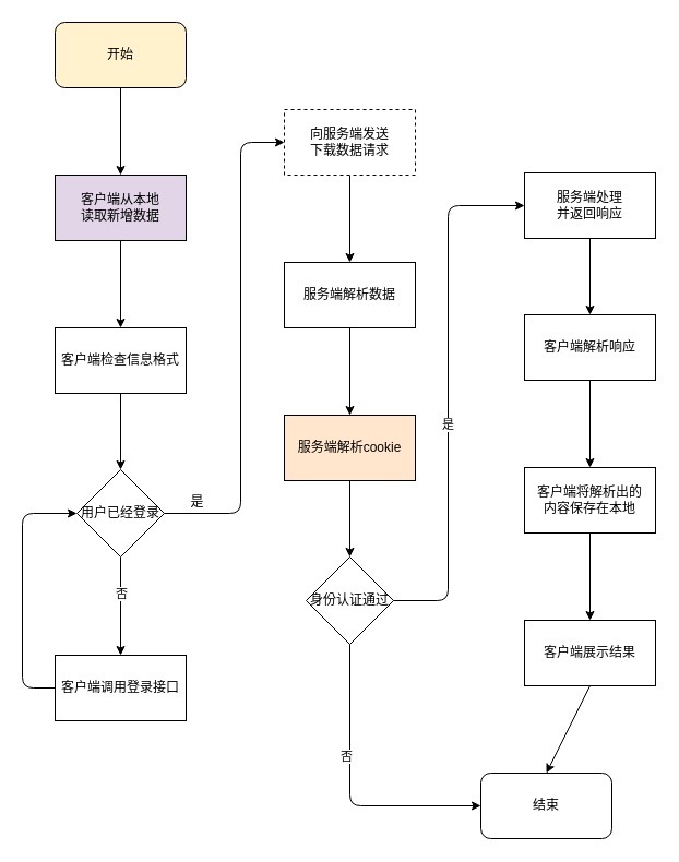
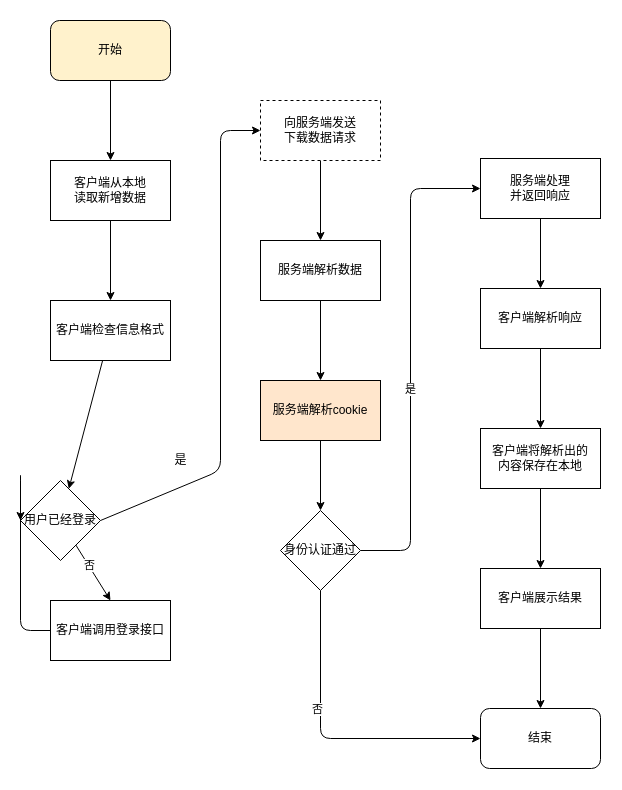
  <mxCell id="0" />
  <mxCell id="1" parent="0" />
  <mxCell id="2" style="edgeStyle=none;html=1;exitX=0.5;exitY=1;exitDx=0;exitDy=0;entryX=0.5;entryY=0;entryDx=0;entryDy=0;" parent="1" source="3" target="5" edge="1"><mxGeometry relative="1" as="geometry" /></mxCell>
  <mxCell id="3" value="开始" style="rounded=1;whiteSpace=wrap;html=1;fillColor=#fff2cc;" parent="1" vertex="1"><mxGeometry x="50" y="20" width="120" height="60" as="geometry" /></mxCell>
  <mxCell id="4" value="" style="edgeStyle=none;html=1;" parent="1" source="5" target="7" edge="1"><mxGeometry relative="1" as="geometry" /></mxCell>
- <mxCell id="5" value="客户端从本地&lt;br&gt;读取新增数据" style="rounded=0;whiteSpace=wrap;html=1;fillColor=#e1d5e7;" parent="1" vertex="1"><mxGeometry x="50" y="160" width="120" height="60" as="geometry" /></mxCell>
+ <mxCell id="5" value="客户端从本地&lt;br&gt;读取新增数据" style="rounded=0;whiteSpace=wrap;html=1;" parent="1" vertex="1"><mxGeometry x="50" y="160" width="120" height="60" as="geometry" /></mxCell>
  <mxCell id="6" value="" style="edgeStyle=none;html=1;" parent="1" source="7" target="29" edge="1"><mxGeometry relative="1" as="geometry" /></mxCell>
  <mxCell id="7" value="客户端检查信息格式" style="whiteSpace=wrap;html=1;rounded=0;" parent="1" vertex="1"><mxGeometry x="50" y="300" width="120" height="60" as="geometry" /></mxCell>
  <mxCell id="8" value="" style="edgeStyle=none;html=1;" parent="1" source="9" target="11" edge="1"><mxGeometry relative="1" as="geometry" /></mxCell>
  <mxCell id="9" value="向服务端发送&lt;br&gt;下载数据请求" style="whiteSpace=wrap;html=1;rounded=0;dashed=1;" parent="1" vertex="1"><mxGeometry x="260" y="100" width="120" height="60" as="geometry" /></mxCell>
  <mxCell id="10" value="" style="edgeStyle=none;html=1;" parent="1" source="11" target="13" edge="1"><mxGeometry relative="1" as="geometry" /></mxCell>
  <mxCell id="11" value="服务端解析数据" style="whiteSpace=wrap;html=1;rounded=0;" parent="1" vertex="1"><mxGeometry x="260" y="240" width="120" height="60" as="geometry" /></mxCell>
  <mxCell id="12" value="" style="edgeStyle=none;html=1;" parent="1" source="13" target="18" edge="1"><mxGeometry relative="1" as="geometry" /></mxCell>
  <mxCell id="13" value="服务端解析cookie" style="whiteSpace=wrap;html=1;rounded=0;fillColor=#ffe6cc;" parent="1" vertex="1"><mxGeometry x="260" y="380" width="120" height="60" as="geometry" /></mxCell>
  <mxCell id="14" value="" style="edgeStyle=none;html=1;entryX=0;entryY=0.5;entryDx=0;entryDy=0;" parent="1" source="18" target="33" edge="1"><mxGeometry relative="1" as="geometry"><Array as="points"><mxPoint x="410" y="550" /><mxPoint x="410" y="188" /></Array></mxGeometry></mxCell>
  <mxCell id="15" value="是" style="edgeLabel;html=1;align=center;verticalAlign=middle;resizable=0;points=[];" parent="14" vertex="1" connectable="0"><mxGeometry x="-0.119" y="1" relative="1" as="geometry"><mxPoint as="offset" /></mxGeometry></mxCell>
  <mxCell id="16" style="edgeStyle=none;html=1;exitX=0.5;exitY=1;exitDx=0;exitDy=0;entryX=0;entryY=0.5;entryDx=0;entryDy=0;" parent="1" source="18" target="25" edge="1"><mxGeometry relative="1" as="geometry"><Array as="points"><mxPoint x="320" y="738" /></Array></mxGeometry></mxCell>
  <mxCell id="17" value="否" style="edgeLabel;html=1;align=center;verticalAlign=middle;resizable=0;points=[];" parent="16" vertex="1" connectable="0"><mxGeometry x="-0.237" y="-4" relative="1" as="geometry"><mxPoint as="offset" /></mxGeometry></mxCell>
  <mxCell id="18" value="身份认证通过" style="rhombus;whiteSpace=wrap;html=1;rounded=0;" parent="1" vertex="1"><mxGeometry x="280" y="510" width="80" height="80" as="geometry" /></mxCell>
  <mxCell id="19" value="" style="edgeStyle=none;html=1;" parent="1" source="20" target="22" edge="1"><mxGeometry relative="1" as="geometry" /></mxCell>
  <mxCell id="20" value="客户端解析响应" style="whiteSpace=wrap;html=1;rounded=0;" parent="1" vertex="1"><mxGeometry x="480" y="288" width="120" height="60" as="geometry" /></mxCell>
  <mxCell id="21" value="" style="edgeStyle=none;html=1;" parent="1" source="22" target="24" edge="1"><mxGeometry relative="1" as="geometry" /></mxCell>
  <mxCell id="22" value="客户端将解析出的&lt;br&gt;内容保存在本地" style="whiteSpace=wrap;html=1;rounded=0;" parent="1" vertex="1"><mxGeometry x="480" y="428" width="120" height="60" as="geometry" /></mxCell>
  <mxCell id="23" style="edgeStyle=none;html=1;exitX=0.5;exitY=1;exitDx=0;exitDy=0;entryX=0.5;entryY=0;entryDx=0;entryDy=0;" parent="1" source="24" target="25" edge="1"><mxGeometry relative="1" as="geometry" /></mxCell>
  <mxCell id="24" value="客户端展示结果" style="whiteSpace=wrap;html=1;rounded=0;" parent="1" vertex="1"><mxGeometry x="480" y="568" width="120" height="60" as="geometry" /></mxCell>
- <mxCell id="25" value="结束" style="rounded=1;whiteSpace=wrap;html=1;" parent="1" vertex="1"><mxGeometry x="440" y="708" width="120" height="60" as="geometry" /></mxCell>
+ <mxCell id="25" value="结束" style="rounded=1;whiteSpace=wrap;html=1;" parent="1" vertex="1"><mxGeometry x="480" y="708" width="120" height="60" as="geometry" /></mxCell>
  <mxCell id="26" value="" style="edgeStyle=none;html=1;entryX=0.5;entryY=0;entryDx=0;entryDy=0;" parent="1" source="29" target="34" edge="1"><mxGeometry relative="1" as="geometry"><mxPoint x="110" y="600" as="targetPoint" /></mxGeometry></mxCell>
  <mxCell id="27" value="否" style="edgeLabel;html=1;align=center;verticalAlign=middle;resizable=0;points=[];" parent="26" vertex="1" connectable="0"><mxGeometry x="-0.267" relative="1" as="geometry"><mxPoint as="offset" /></mxGeometry></mxCell>
  <mxCell id="28" style="edgeStyle=none;html=1;exitX=1;exitY=0.5;exitDx=0;exitDy=0;entryX=0;entryY=0.5;entryDx=0;entryDy=0;" parent="1" source="29" target="9" edge="1"><mxGeometry relative="1" as="geometry"><mxPoint x="250" y="280" as="targetPoint" /><Array as="points"><mxPoint x="220" y="470" /><mxPoint x="220" y="130" /></Array></mxGeometry></mxCell>
- <mxCell id="29" value="&lt;span&gt;用户已经登录&lt;/span&gt;" style="rhombus;whiteSpace=wrap;html=1;rounded=0;" parent="1" vertex="1"><mxGeometry x="70" y="430" width="80" height="80" as="geometry" /></mxCell>
+ <mxCell id="29" value="&lt;span&gt;用户已经登录&lt;/span&gt;" style="rhombus;whiteSpace=wrap;html=1;rounded=0;" parent="1" vertex="1"><mxGeometry x="20" y="480" width="80" height="80" as="geometry" /></mxCell>
  <mxCell id="30" style="edgeStyle=none;html=1;exitX=0.042;exitY=0.5;exitDx=0;exitDy=0;entryX=0;entryY=0.5;entryDx=0;entryDy=0;exitPerimeter=0;" edge="1" parent="1" source="34" target="29"><mxGeometry relative="1" as="geometry"><mxPoint x="50" y="630" as="sourcePoint" /><Array as="points"><mxPoint x="20" y="630" /><mxPoint x="20" y="470" /></Array></mxGeometry></mxCell>
  <mxCell id="31" value="是" style="text;html=1;align=center;verticalAlign=middle;resizable=0;points=[];autosize=1;strokeColor=none;fillColor=none;" parent="1" vertex="1"><mxGeometry x="165" y="450" width="30" height="20" as="geometry" /></mxCell>
  <mxCell id="32" style="edgeStyle=none;html=1;" edge="1" parent="1" source="33" target="20"><mxGeometry relative="1" as="geometry" /></mxCell>
  <mxCell id="33" value="服务端处理&lt;br&gt;并返回响应" style="whiteSpace=wrap;html=1;rounded=0;" vertex="1" parent="1"><mxGeometry x="480" y="158" width="120" height="60" as="geometry" /></mxCell>
  <mxCell id="34" value="&lt;span style=&quot;font-family: &amp;#34;helvetica&amp;#34;&quot;&gt;客户端调用登录接口&lt;/span&gt;" style="whiteSpace=wrap;html=1;rounded=0;" vertex="1" parent="1"><mxGeometry x="50" y="600" width="120" height="60" as="geometry" /></mxCell>
